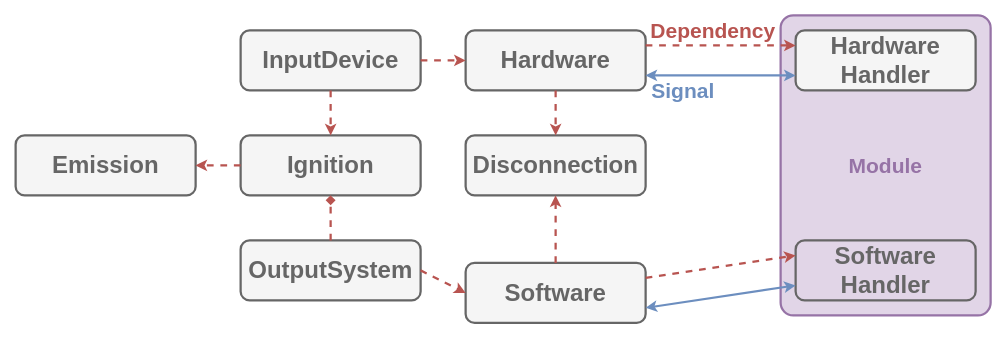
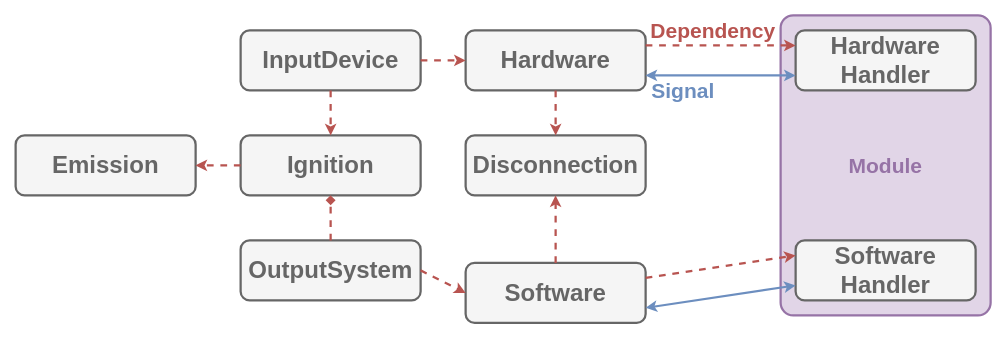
  <mxCell id="0" />
  <mxCell id="1" parent="0" />
  <mxCell id="2" value="" style="rounded=1;whiteSpace=wrap;html=1;arcSize=6;strokeWidth=3;fillColor=#e1d5e7;strokeColor=#9673A6;" vertex="1" parent="1"><mxGeometry x="1040" y="20" width="280" height="400" as="geometry" /></mxCell>
  <mxCell id="3" value="&lt;b&gt;&lt;font style=&quot;font-size: 28px&quot; color=&quot;#9673a6&quot;&gt;Module&lt;/font&gt;&lt;/b&gt;" style="text;html=1;align=center;verticalAlign=middle;whiteSpace=wrap;rounded=0;" vertex="1" parent="1"><mxGeometry x="1040" y="200" width="280" height="40" as="geometry" /></mxCell>
  <mxCell id="4" value="&lt;font style=&quot;font-size: 32px&quot; color=&quot;#666666&quot;&gt;&lt;b&gt;Hardware&lt;/b&gt;&lt;/font&gt;" style="rounded=1;whiteSpace=wrap;html=1;fillColor=#f5f5f5;strokeColor=#666666;strokeWidth=3;fontColor=#333333;" parent="1" vertex="1"><mxGeometry x="620" y="40" width="240" height="80" as="geometry" /></mxCell>
  <mxCell id="5" value="&lt;font style=&quot;font-size: 32px&quot; color=&quot;#666666&quot;&gt;&lt;b&gt;Hardware&lt;br&gt;Handler&lt;/b&gt;&lt;/font&gt;" style="rounded=1;whiteSpace=wrap;html=1;fillColor=#f5f5f5;strokeColor=#666666;strokeWidth=3;fontColor=#333333;" parent="1" vertex="1"><mxGeometry x="1060" y="40" width="240" height="80" as="geometry" /></mxCell>
  <mxCell id="6" value="" style="endArrow=classic;html=1;exitX=1;exitY=0.25;exitDx=0;exitDy=0;entryX=0;entryY=0.25;entryDx=0;entryDy=0;fillColor=#f8cecc;strokeColor=#b85450;strokeWidth=3;dashed=1;" parent="1" source="4" target="5" edge="1"><mxGeometry width="50" height="50" relative="1" as="geometry"><mxPoint x="1260" y="270" as="sourcePoint" /><mxPoint x="1310" y="220" as="targetPoint" /></mxGeometry></mxCell>
  <mxCell id="7" value="&lt;b&gt;&lt;font style=&quot;font-size: 28px&quot; color=&quot;#b85450&quot;&gt;Dependency&lt;/font&gt;&lt;/b&gt;" style="text;html=1;align=center;verticalAlign=middle;whiteSpace=wrap;rounded=0;" parent="1" vertex="1"><mxGeometry x="860" y="20" width="180" height="40" as="geometry" /></mxCell>
  <mxCell id="8" value="&lt;b&gt;&lt;font style=&quot;font-size: 28px&quot; color=&quot;#6c8ebf&quot;&gt;Signal&lt;/font&gt;&lt;/b&gt;" style="text;html=1;align=center;verticalAlign=middle;whiteSpace=wrap;rounded=0;" parent="1" vertex="1"><mxGeometry x="860" y="100" width="100" height="40" as="geometry" /></mxCell>
  <mxCell id="9" value="&lt;font style=&quot;font-size: 32px&quot; color=&quot;#666666&quot;&gt;&lt;b&gt;Disconnection&lt;/b&gt;&lt;/font&gt;" style="rounded=1;whiteSpace=wrap;html=1;fillColor=#f5f5f5;strokeColor=#666666;strokeWidth=3;fontColor=#333333;" parent="1" vertex="1"><mxGeometry x="620" y="180" width="240" height="80" as="geometry" /></mxCell>
  <mxCell id="10" value="" style="endArrow=classic;html=1;exitX=0.5;exitY=1;exitDx=0;exitDy=0;entryX=0.5;entryY=0;entryDx=0;entryDy=0;fillColor=#f8cecc;strokeColor=#b85450;strokeWidth=3;dashed=1;" parent="1" source="4" target="9" edge="1"><mxGeometry width="50" height="50" relative="1" as="geometry"><mxPoint x="870" y="70" as="sourcePoint" /><mxPoint x="1110" y="70" as="targetPoint" /></mxGeometry></mxCell>
  <mxCell id="11" value="&lt;font style=&quot;font-size: 32px&quot; color=&quot;#666666&quot;&gt;&lt;b&gt;Software&lt;/b&gt;&lt;/font&gt;" style="rounded=1;whiteSpace=wrap;html=1;fillColor=#f5f5f5;strokeColor=#666666;strokeWidth=3;fontColor=#333333;" vertex="1" parent="1"><mxGeometry x="620" y="350" width="240" height="80" as="geometry" /></mxCell>
- <mxCell id="12" value="&lt;font style=&quot;font-size: 32px&quot; color=&quot;#666666&quot;&gt;&lt;b&gt;Software&lt;br&gt;Handler&lt;/b&gt;&lt;/font&gt;" style="rounded=1;whiteSpace=wrap;html=1;fillColor=#e1d5e7;strokeColor=#666666;strokeWidth=3;fontColor=#333333;" vertex="1" parent="1"><mxGeometry x="1060" y="320" width="240" height="80" as="geometry" /></mxCell>
+ <mxCell id="12" value="&lt;font style=&quot;font-size: 32px&quot; color=&quot;#666666&quot;&gt;&lt;b&gt;Software&lt;br&gt;Handler&lt;/b&gt;&lt;/font&gt;" style="rounded=1;whiteSpace=wrap;html=1;fillColor=#f5f5f5;strokeColor=#666666;strokeWidth=3;fontColor=#333333;" vertex="1" parent="1"><mxGeometry x="1060" y="320" width="240" height="80" as="geometry" /></mxCell>
  <mxCell id="13" value="" style="endArrow=classic;html=1;exitX=1;exitY=0.25;exitDx=0;exitDy=0;entryX=0;entryY=0.25;entryDx=0;entryDy=0;fillColor=#f8cecc;strokeColor=#b85450;strokeWidth=3;dashed=1;" edge="1" parent="1" source="11" target="12"><mxGeometry width="50" height="50" relative="1" as="geometry"><mxPoint x="1260" y="590" as="sourcePoint" /><mxPoint x="1310" y="540" as="targetPoint" /></mxGeometry></mxCell>
  <mxCell id="14" value="" style="endArrow=classic;html=1;exitX=0.5;exitY=0;exitDx=0;exitDy=0;entryX=0.5;entryY=1;entryDx=0;entryDy=0;fillColor=#f8cecc;strokeColor=#b85450;strokeWidth=3;dashed=1;" edge="1" parent="1" source="11" target="9"><mxGeometry width="50" height="50" relative="1" as="geometry"><mxPoint x="870" y="390" as="sourcePoint" /><mxPoint x="740" y="520" as="targetPoint" /></mxGeometry></mxCell>
  <mxCell id="15" value="&lt;font style=&quot;font-size: 32px&quot; color=&quot;#666666&quot;&gt;&lt;b&gt;Emission&lt;/b&gt;&lt;/font&gt;" style="rounded=1;whiteSpace=wrap;html=1;fillColor=#f5f5f5;strokeColor=#666666;strokeWidth=3;fontColor=#333333;" vertex="1" parent="1"><mxGeometry x="20" y="180" width="240" height="80" as="geometry" /></mxCell>
  <mxCell id="16" value="&lt;font style=&quot;font-size: 32px&quot; color=&quot;#666666&quot;&gt;&lt;b&gt;InputDevice&lt;/b&gt;&lt;/font&gt;" style="rounded=1;whiteSpace=wrap;html=1;fillColor=#f5f5f5;strokeColor=#666666;strokeWidth=3;fontColor=#333333;" vertex="1" parent="1"><mxGeometry x="320" y="40" width="240" height="80" as="geometry" /></mxCell>
  <mxCell id="17" value="&lt;font style=&quot;font-size: 32px&quot; color=&quot;#666666&quot;&gt;&lt;b&gt;OutputSystem&lt;/b&gt;&lt;/font&gt;" style="rounded=1;whiteSpace=wrap;html=1;fillColor=#f5f5f5;strokeColor=#666666;strokeWidth=3;fontColor=#333333;" vertex="1" parent="1"><mxGeometry x="320" y="320" width="240" height="80" as="geometry" /></mxCell>
  <mxCell id="18" value="" style="endArrow=classic;startArrow=classic;html=1;fillColor=#dae8fc;strokeColor=#6c8ebf;strokeWidth=3;exitX=1;exitY=0.75;exitDx=0;exitDy=0;entryX=0;entryY=0.75;entryDx=0;entryDy=0;" edge="1" parent="1" source="4" target="5"><mxGeometry width="50" height="50" relative="1" as="geometry"><mxPoint x="1150" y="310" as="sourcePoint" /><mxPoint x="1200" y="260" as="targetPoint" /></mxGeometry></mxCell>
  <mxCell id="19" value="" style="endArrow=classic;startArrow=classic;html=1;fillColor=#dae8fc;strokeColor=#6c8ebf;strokeWidth=3;exitX=1;exitY=0.75;exitDx=0;exitDy=0;entryX=0;entryY=0.75;entryDx=0;entryDy=0;" edge="1" parent="1" source="11" target="12"><mxGeometry width="50" height="50" relative="1" as="geometry"><mxPoint x="870" y="350" as="sourcePoint" /><mxPoint x="1070" y="350" as="targetPoint" /></mxGeometry></mxCell>
  <mxCell id="20" value="&lt;font style=&quot;font-size: 32px&quot; color=&quot;#666666&quot;&gt;&lt;b&gt;Ignition&lt;/b&gt;&lt;/font&gt;" style="rounded=1;whiteSpace=wrap;html=1;fillColor=#f5f5f5;strokeColor=#666666;strokeWidth=3;fontColor=#333333;" vertex="1" parent="1"><mxGeometry x="320" y="180" width="240" height="80" as="geometry" /></mxCell>
  <mxCell id="21" value="" style="endArrow=classic;html=1;exitX=0.5;exitY=1;exitDx=0;exitDy=0;fillColor=#f8cecc;strokeColor=#b85450;strokeWidth=3;dashed=1;" edge="1" parent="1" source="16" target="20"><mxGeometry width="50" height="50" relative="1" as="geometry"><mxPoint x="750" y="130" as="sourcePoint" /><mxPoint x="750" y="170" as="targetPoint" /></mxGeometry></mxCell>
  <mxCell id="22" value="" style="endArrow=classic;html=1;exitX=1;exitY=0.5;exitDx=0;exitDy=0;entryX=0;entryY=0.5;entryDx=0;entryDy=0;fillColor=#f8cecc;strokeColor=#b85450;strokeWidth=3;dashed=1;" edge="1" parent="1" source="16" target="4"><mxGeometry width="50" height="50" relative="1" as="geometry"><mxPoint x="760" y="140" as="sourcePoint" /><mxPoint x="760" y="180" as="targetPoint" /></mxGeometry></mxCell>
  <mxCell id="23" value="" style="endArrow=diamond;html=1;fillColor=#f8cecc;strokeColor=#b85450;strokeWidth=3;dashed=1;entryX=0.5;entryY=1;entryDx=0;entryDy=0;exitX=0.5;exitY=0;exitDx=0;exitDy=0;" edge="1" parent="1" source="17" target="20"><mxGeometry width="50" height="50" relative="1" as="geometry"><mxPoint x="360" y="290" as="sourcePoint" /><mxPoint x="630" y="90" as="targetPoint" /></mxGeometry></mxCell>
  <mxCell id="24" value="" style="endArrow=classic;html=1;exitX=1;exitY=0.5;exitDx=0;exitDy=0;entryX=0;entryY=0.5;entryDx=0;entryDy=0;fillColor=#f8cecc;strokeColor=#b85450;strokeWidth=3;dashed=1;" edge="1" parent="1" source="17" target="11"><mxGeometry width="50" height="50" relative="1" as="geometry"><mxPoint x="560" y="100" as="sourcePoint" /><mxPoint x="640" y="100" as="targetPoint" /></mxGeometry></mxCell>
  <mxCell id="25" value="" style="endArrow=classic;html=1;exitX=0;exitY=0.5;exitDx=0;exitDy=0;entryX=1;entryY=0.5;entryDx=0;entryDy=0;fillColor=#f8cecc;strokeColor=#b85450;strokeWidth=3;dashed=1;" edge="1" parent="1" source="20" target="15"><mxGeometry width="50" height="50" relative="1" as="geometry"><mxPoint x="570" y="110" as="sourcePoint" /><mxPoint x="650" y="110" as="targetPoint" /></mxGeometry></mxCell>
